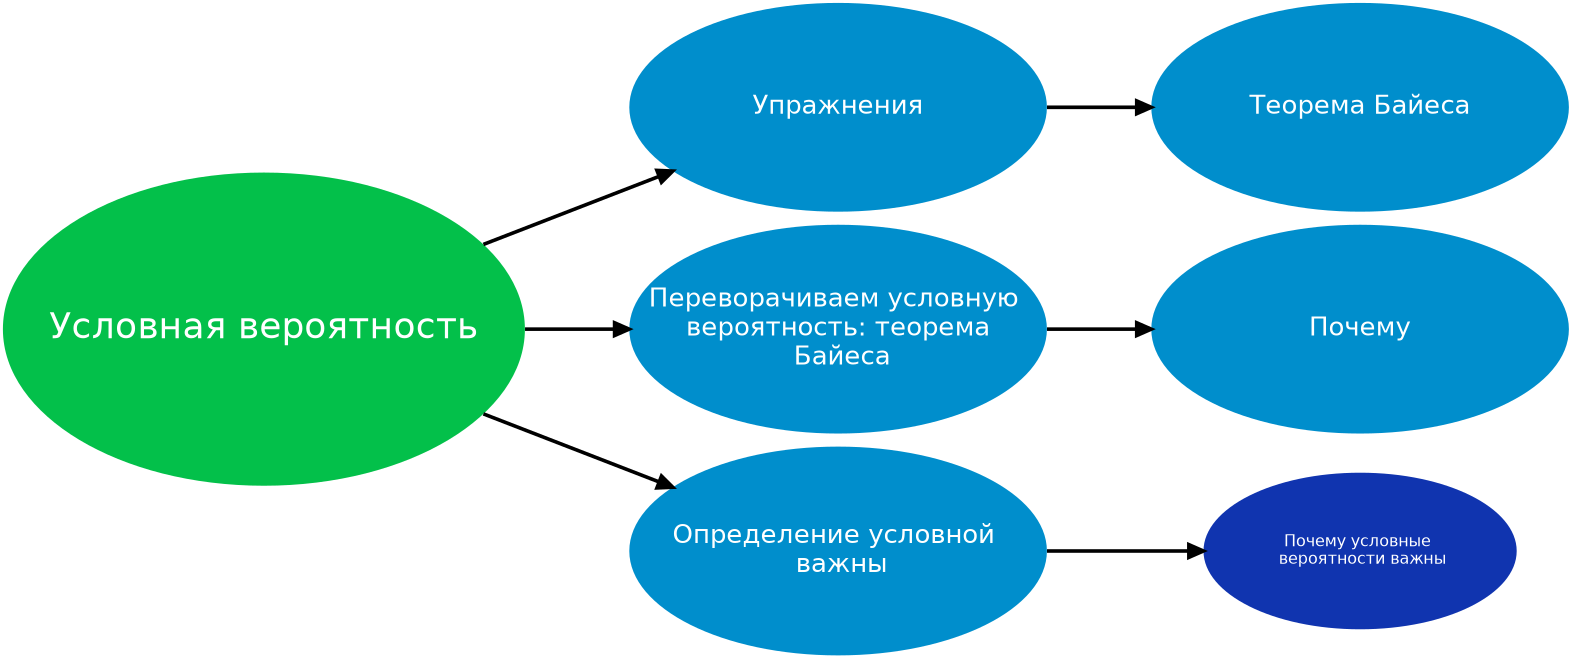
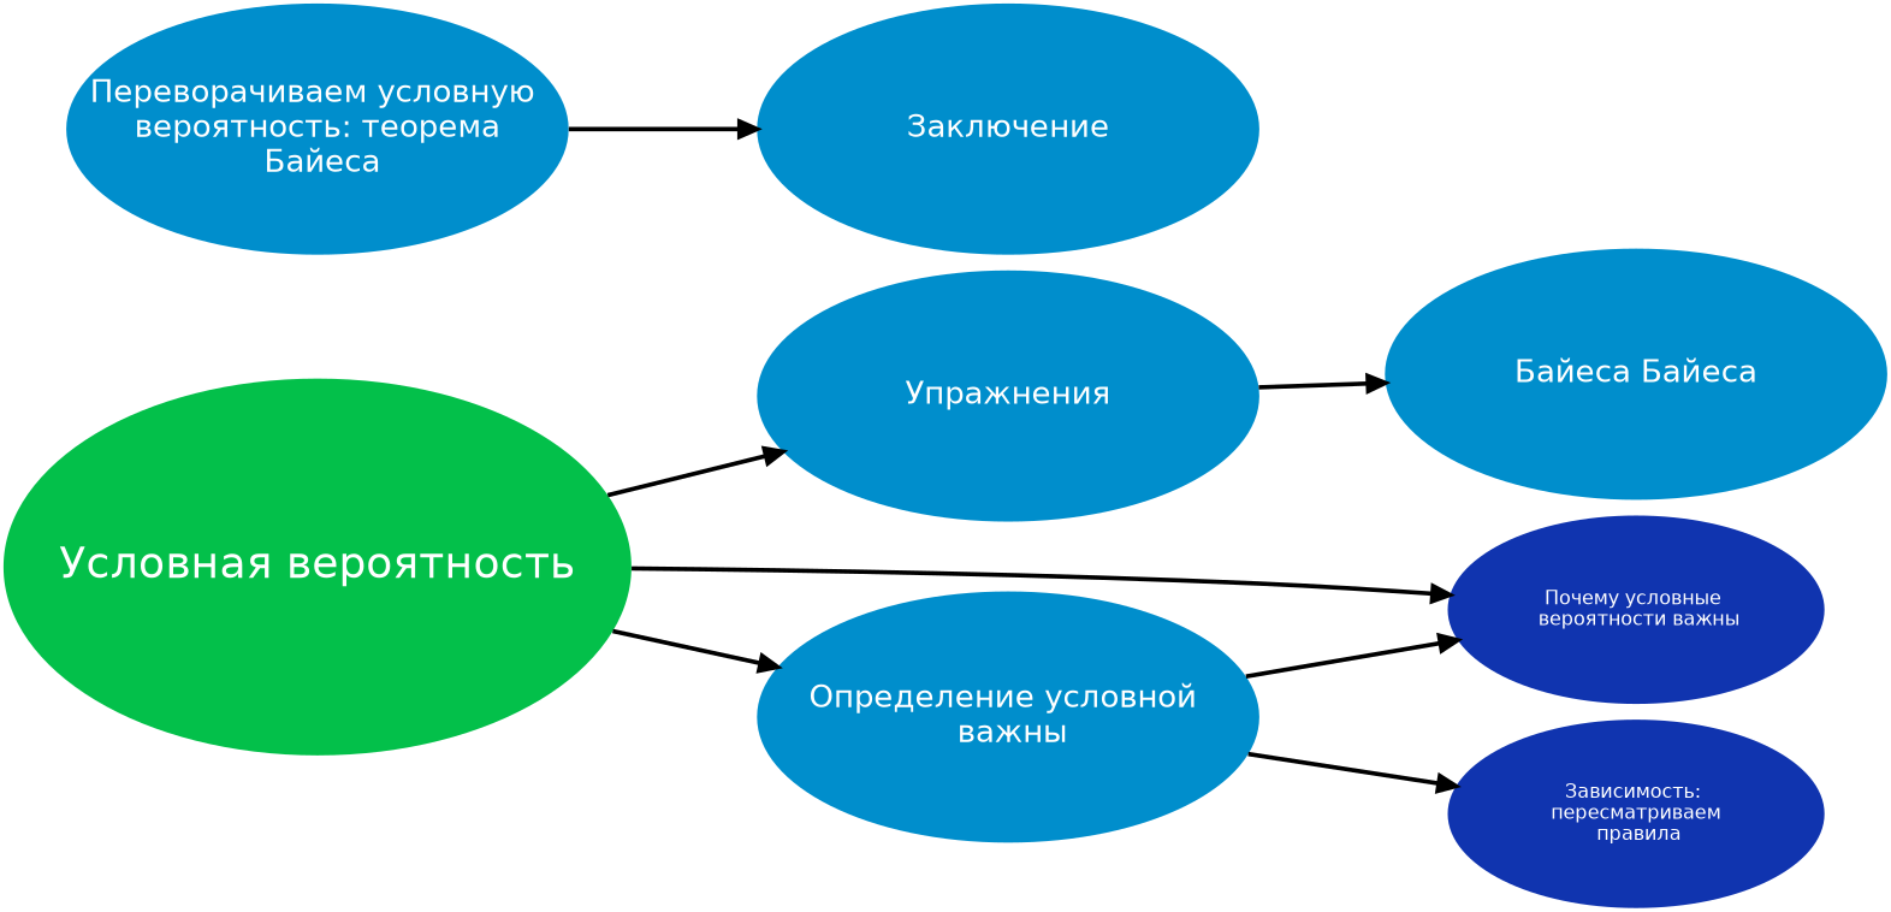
  digraph {
    fontname=Helvetica
    rankdir=LR
    ranksep=2
    node [fillcolor="#008ECC" fixedsize=true fontcolor="#FFFFFF" fontname=Helvetica fontsize=36 penwidth=0 shape=ellipse style=filled]
    edge [arrowhead=normal arrowsize=2 penwidth=5]
    n1 [fillcolor="#03C04A" fontsize=50 height=6 label="Условная вероятность" width=10]
    n2 [height=4 label="Упражнения" width=8]
    n3 [height=4 label="Переворачиваем условную \n вероятность: теорема \n Байеса" width=8]
    n4 [height=4 label="Определение условной \n важны" width=8]
-   n5 [height=4 label="Теорема Байеса" width=8]
-   n6 [height=4 label="Почему" width=8]
+   n5 [height=4 label="Байеса Байеса" width=8]
+   n6 [height=4 label="Заключение" width=8]
    n7 [fillcolor="#1034AF" fontsize=22 height=3 label="Почему условные \n вероятности важны" width=6]
+   n8 [fillcolor="#1034AF" fontsize=22 height=3 label="Зависимость: \n пересматриваем \n правила" width=6]
    n1 -> n2
-   n1 -> n3
+   n1 -> n7
    n1 -> n4
    n2 -> n5
    n3 -> n6
    n4 -> n7
+   n4 -> n8
  }
